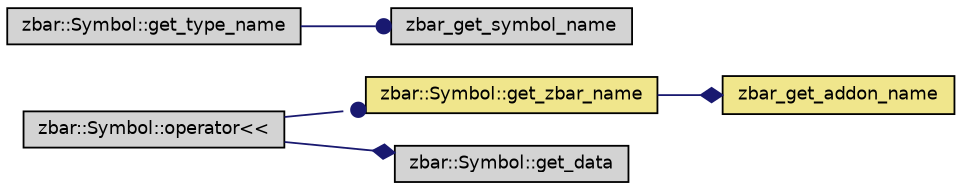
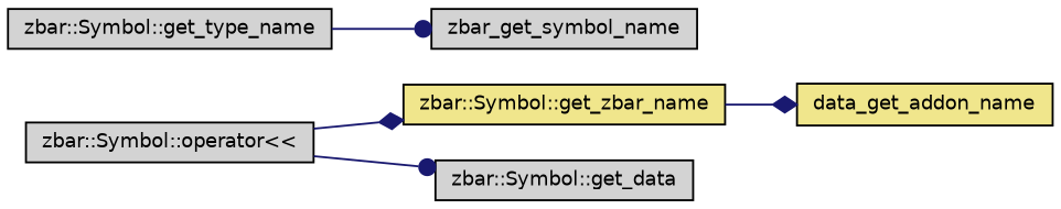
  digraph {
    rankdir=LR
    node [color=black fillcolor=lightgrey fontname=Helvetica fontsize=10 shape=record style=filled]
    edge [arrowhead=diamond color=midnightblue fontname=Helvetica fontsize=10 labelfontname=Helvetica labelfontsize=10 style=solid]
    n1 [fontcolor=black height=0.2 label="zbar::Symbol::operator\<\<" width=0.4]
    n2 [fillcolor=khaki height=0.2 label="zbar::Symbol::get_zbar_name" width=0.4]
    n3 [height=0.2 label="zbar::Symbol::get_data" width=0.4]
-   n4 [fillcolor=khaki height=0.2 label=zbar_get_addon_name width=0.4]
+   n4 [fillcolor=khaki height=0.2 label=data_get_addon_name width=0.4]
    n5 [height=0.2 label="zbar::Symbol::get_type_name" width=0.4]
    n6 [height=0.2 label=zbar_get_symbol_name width=0.4]
-   n1 -> n2 [arrowhead=dot]
-   n1 -> n3
+   n1 -> n2
+   n1 -> n3 [arrowhead=dot]
    n2 -> n4
    n5 -> n6 [arrowhead=dot]
  }
